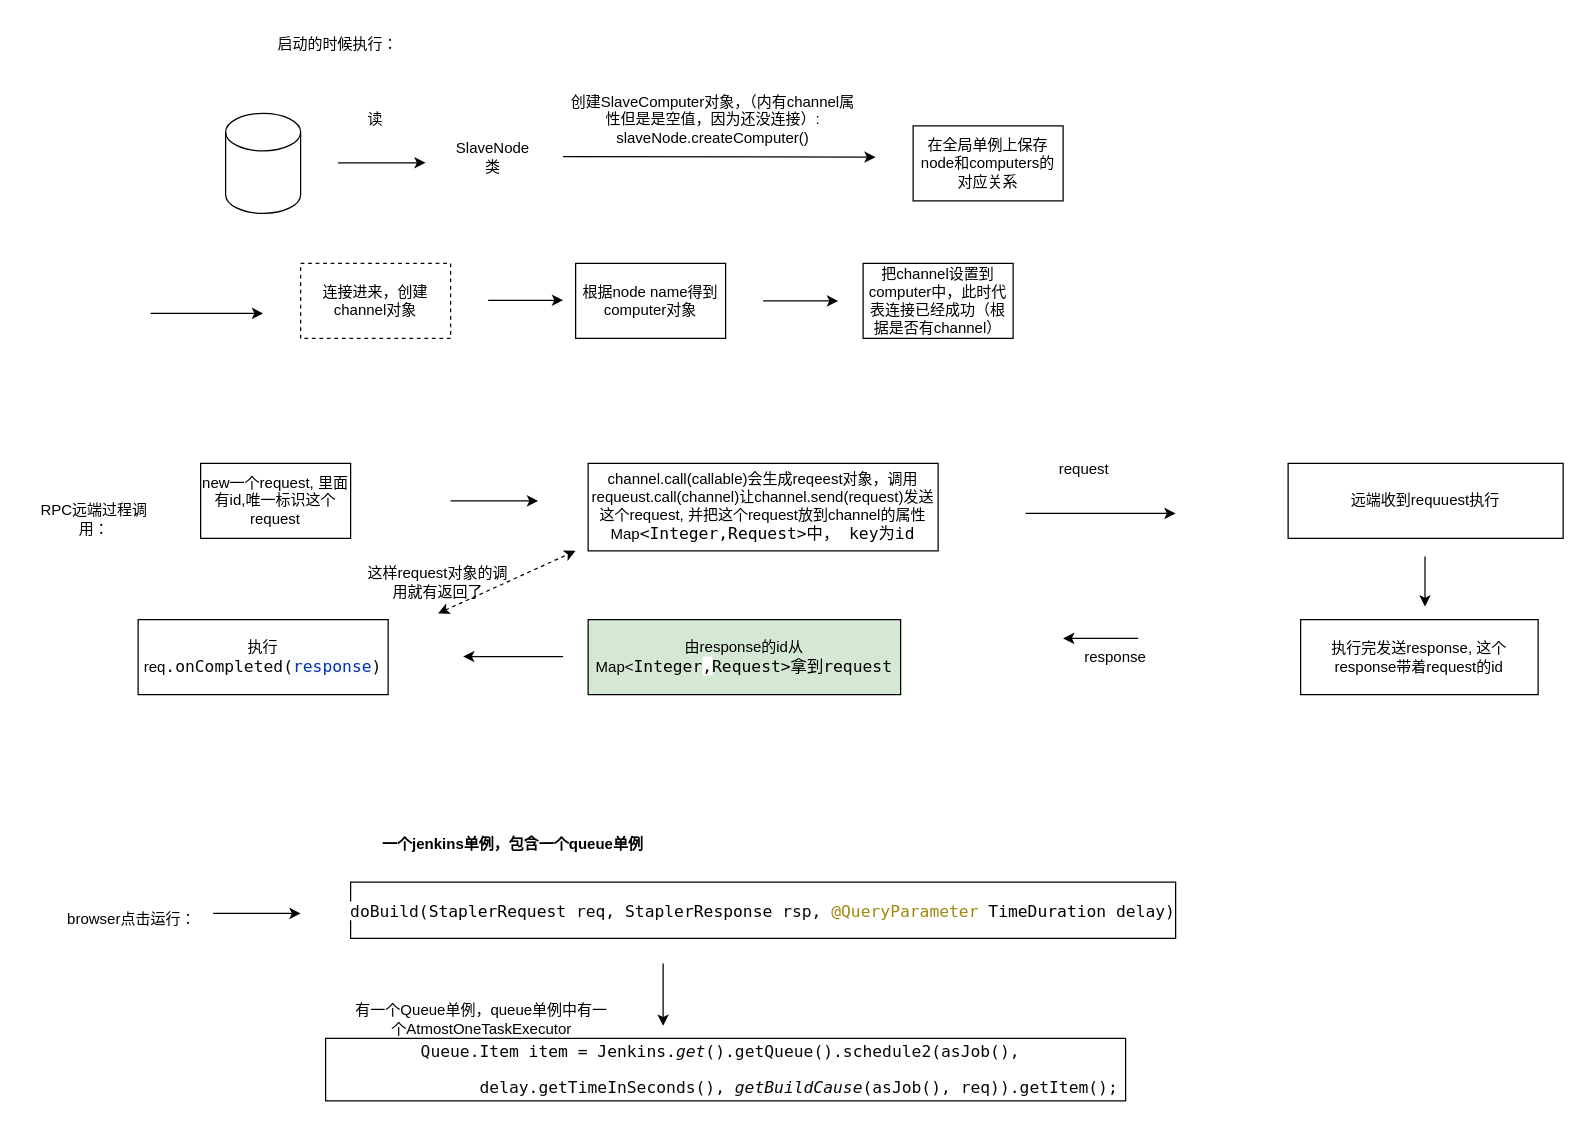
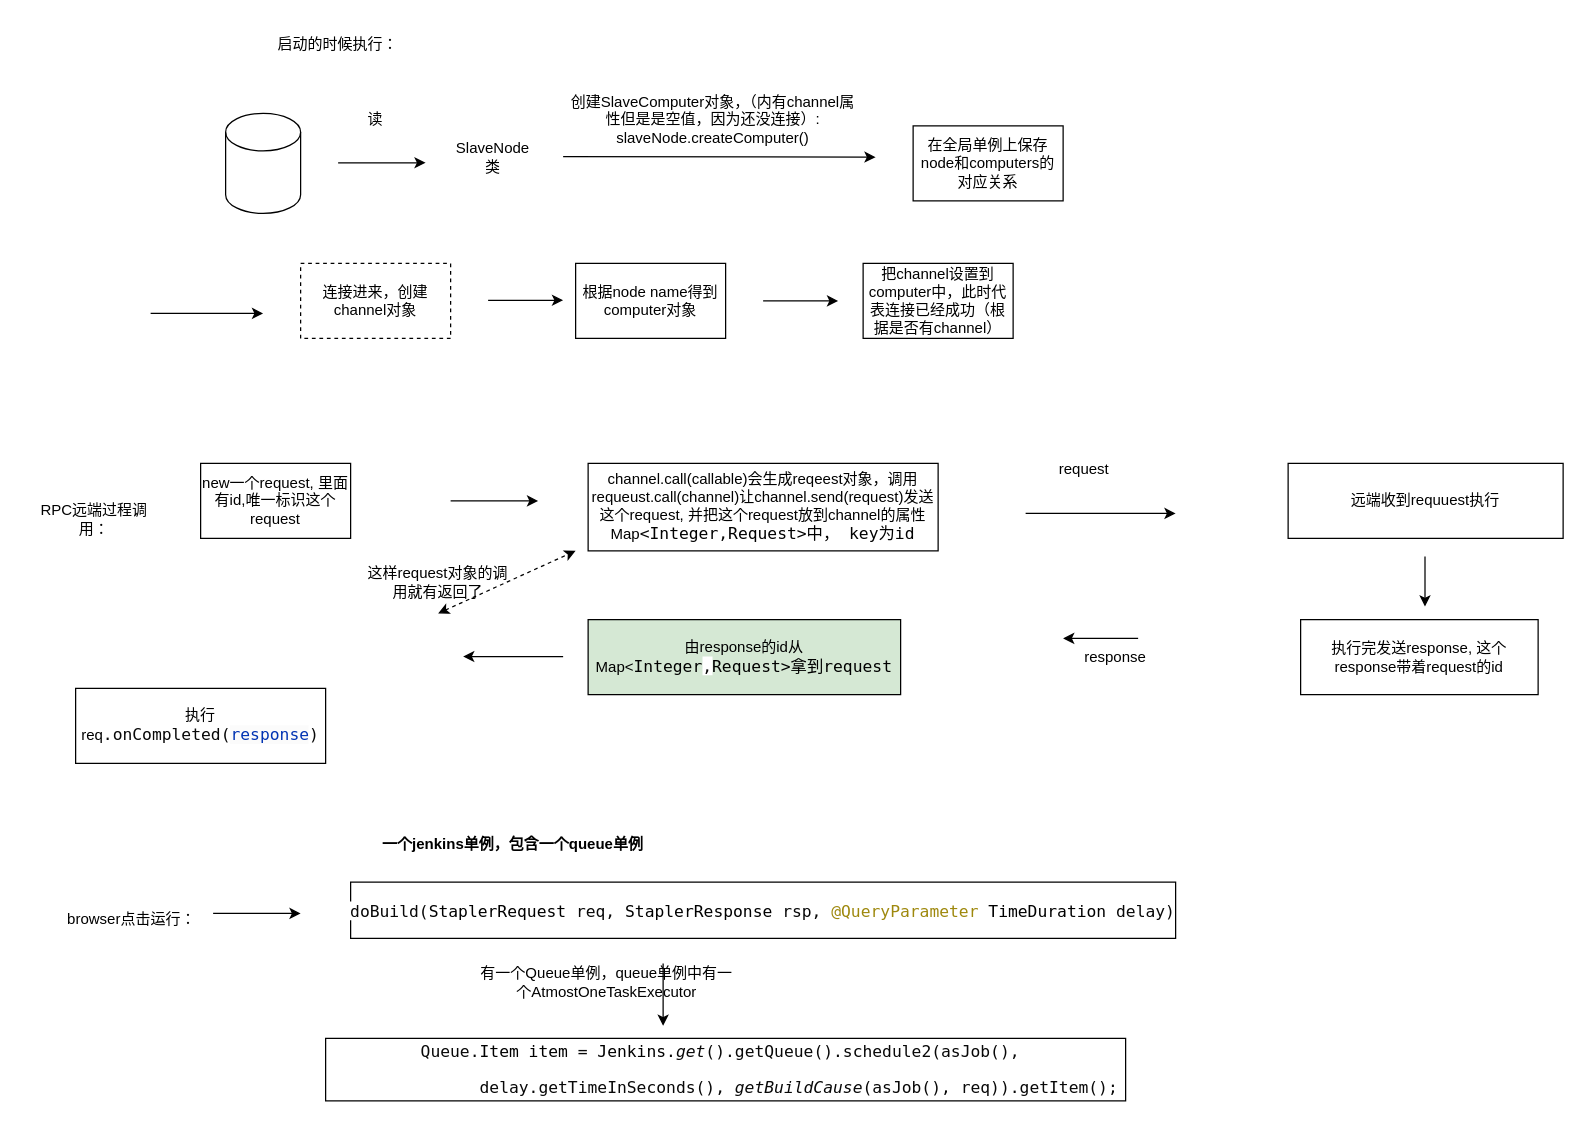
  <mxCell id="0" />
  <mxCell id="1" parent="0" />
  <mxCell id="2" value="" style="shape=cylinder3;whiteSpace=wrap;html=1;boundedLbl=1;backgroundOutline=1;size=15;" parent="1" vertex="1"><mxGeometry x="180" y="90" width="60" height="80" as="geometry" /></mxCell>
  <mxCell id="3" value="" style="endArrow=classic;html=1;rounded=0;" parent="1" edge="1"><mxGeometry width="50" height="50" relative="1" as="geometry"><mxPoint x="270" y="129.5" as="sourcePoint" /><mxPoint x="340" y="129.5" as="targetPoint" /></mxGeometry></mxCell>
  <mxCell id="4" value="SlaveNode类" style="text;html=1;strokeColor=none;fillColor=none;align=center;verticalAlign=middle;whiteSpace=wrap;rounded=0;" parent="1" vertex="1"><mxGeometry x="364" y="110" width="60" height="30" as="geometry" /></mxCell>
  <mxCell id="5" value="读" style="text;html=1;strokeColor=none;fillColor=none;align=center;verticalAlign=middle;whiteSpace=wrap;rounded=0;" parent="1" vertex="1"><mxGeometry x="270" y="80" width="60" height="30" as="geometry" /></mxCell>
  <mxCell id="6" value="" style="endArrow=classic;html=1;rounded=0;" parent="1" edge="1"><mxGeometry width="50" height="50" relative="1" as="geometry"><mxPoint x="450" y="124.5" as="sourcePoint" /><mxPoint x="700" y="125" as="targetPoint" /></mxGeometry></mxCell>
  <mxCell id="7" value="创建SlaveComputer对象，（内有channel属性但是是空值，因为还没连接）: slaveNode.createComputer()" style="text;html=1;strokeColor=none;fillColor=none;align=center;verticalAlign=middle;whiteSpace=wrap;rounded=0;" parent="1" vertex="1"><mxGeometry x="450" y="80" width="240" height="30" as="geometry" /></mxCell>
  <mxCell id="8" value="启动的时候执行：" style="text;html=1;strokeColor=none;fillColor=none;align=center;verticalAlign=middle;whiteSpace=wrap;rounded=0;" parent="1" vertex="1"><mxGeometry x="210" y="20" width="120" height="30" as="geometry" /></mxCell>
  <mxCell id="9" value="在全局单例上保存node和computers的对应关系" style="rounded=0;whiteSpace=wrap;html=1;" parent="1" vertex="1"><mxGeometry x="730" y="100" width="120" height="60" as="geometry" /></mxCell>
  <mxCell id="10" value="" style="endArrow=classic;html=1;rounded=0;" parent="1" edge="1"><mxGeometry width="50" height="50" relative="1" as="geometry"><mxPoint x="120" y="250" as="sourcePoint" /><mxPoint x="210" y="250" as="targetPoint" /></mxGeometry></mxCell>
  <mxCell id="11" value="连接进来，创建channel对象" style="rounded=0;whiteSpace=wrap;html=1;dashed=1;" parent="1" vertex="1"><mxGeometry x="240" y="210" width="120" height="60" as="geometry" /></mxCell>
  <mxCell id="12" value="根据node name得到computer对象" style="rounded=0;whiteSpace=wrap;html=1;" parent="1" vertex="1"><mxGeometry x="460" y="210" width="120" height="60" as="geometry" /></mxCell>
  <mxCell id="13" value="" style="endArrow=classic;html=1;rounded=0;" parent="1" edge="1"><mxGeometry width="50" height="50" relative="1" as="geometry"><mxPoint x="390" y="239.5" as="sourcePoint" /><mxPoint x="450" y="239.5" as="targetPoint" /></mxGeometry></mxCell>
  <mxCell id="14" value="" style="endArrow=classic;html=1;rounded=0;" parent="1" edge="1"><mxGeometry width="50" height="50" relative="1" as="geometry"><mxPoint x="610" y="240" as="sourcePoint" /><mxPoint x="670" y="240" as="targetPoint" /></mxGeometry></mxCell>
  <mxCell id="15" value="把channel设置到computer中，此时代表连接已经成功（根据是否有channel）" style="rounded=0;whiteSpace=wrap;html=1;" parent="1" vertex="1"><mxGeometry x="690" y="210" width="120" height="60" as="geometry" /></mxCell>
  <mxCell id="16" value="" style="endArrow=classic;html=1;rounded=0;" parent="1" edge="1"><mxGeometry width="50" height="50" relative="1" as="geometry"><mxPoint x="360" y="400" as="sourcePoint" /><mxPoint x="430" y="400" as="targetPoint" /></mxGeometry></mxCell>
  <mxCell id="17" value="channel.call(callable)会生成reqeest对象，调用requeust.call(channel)让channel.send(request)发送这个request, 并把这个request放到channel的属性Map&lt;span style=&quot;background-color: rgb(255, 255, 255); color: rgb(8, 8, 8); font-family: &amp;quot;JetBrains Mono&amp;quot;, monospace; font-size: 9.8pt;&quot;&gt;&amp;lt;&lt;/span&gt;&lt;span style=&quot;font-family: &amp;quot;JetBrains Mono&amp;quot;, monospace; font-size: 9.8pt;&quot;&gt;Integer&lt;/span&gt;&lt;span style=&quot;background-color: rgb(255, 255, 255); color: rgb(8, 8, 8); font-family: &amp;quot;JetBrains Mono&amp;quot;, monospace; font-size: 9.8pt;&quot;&gt;,&lt;/span&gt;&lt;span style=&quot;font-family: &amp;quot;JetBrains Mono&amp;quot;, monospace; font-size: 9.8pt;&quot;&gt;Request&amp;gt;中， key为id&lt;/span&gt;" style="rounded=0;whiteSpace=wrap;html=1;" parent="1" vertex="1"><mxGeometry x="470" y="370" width="280" height="70" as="geometry" /></mxCell>
  <mxCell id="18" value="new一个request, 里面有id,唯一标识这个request" style="rounded=0;whiteSpace=wrap;html=1;" parent="1" vertex="1"><mxGeometry x="160" y="370" width="120" height="60" as="geometry" /></mxCell>
  <mxCell id="19" value="远端收到requuest执行" style="rounded=0;whiteSpace=wrap;html=1;" parent="1" vertex="1"><mxGeometry x="1030" y="370" width="220" height="60" as="geometry" /></mxCell>
  <mxCell id="20" value="request" style="text;html=1;strokeColor=none;fillColor=none;align=center;verticalAlign=middle;whiteSpace=wrap;rounded=0;" parent="1" vertex="1"><mxGeometry x="837" y="360" width="60" height="30" as="geometry" /></mxCell>
  <mxCell id="21" value="" style="endArrow=classic;html=1;rounded=0;" parent="1" edge="1"><mxGeometry width="50" height="50" relative="1" as="geometry"><mxPoint x="820" y="410" as="sourcePoint" /><mxPoint x="940" y="410" as="targetPoint" /></mxGeometry></mxCell>
  <mxCell id="22" value="" style="endArrow=classic;html=1;rounded=0;" parent="1" edge="1"><mxGeometry width="50" height="50" relative="1" as="geometry"><mxPoint x="910" y="510" as="sourcePoint" /><mxPoint x="850" y="510" as="targetPoint" /></mxGeometry></mxCell>
  <mxCell id="23" value="response" style="text;html=1;strokeColor=none;fillColor=none;align=center;verticalAlign=middle;whiteSpace=wrap;rounded=0;" parent="1" vertex="1"><mxGeometry x="837" y="510" width="110" height="30" as="geometry" /></mxCell>
  <mxCell id="24" value="执行完发送response, 这个response带着request的id" style="rounded=0;whiteSpace=wrap;html=1;" parent="1" vertex="1"><mxGeometry x="1040" y="495" width="190" height="60" as="geometry" /></mxCell>
  <mxCell id="25" value="" style="endArrow=classic;html=1;rounded=0;" parent="1" edge="1"><mxGeometry width="50" height="50" relative="1" as="geometry"><mxPoint x="1139.5" y="444.5" as="sourcePoint" /><mxPoint x="1139.5" y="484.5" as="targetPoint" /></mxGeometry></mxCell>
  <mxCell id="26" value="由response的id从Map&amp;lt;&lt;span style=&quot;border-color: var(--border-color); font-family: &amp;quot;JetBrains Mono&amp;quot;, monospace; font-size: 9.8pt;&quot;&gt;Integer&lt;/span&gt;&lt;span style=&quot;border-color: var(--border-color); background-color: rgb(255, 255, 255); color: rgb(8, 8, 8); font-family: &amp;quot;JetBrains Mono&amp;quot;, monospace; font-size: 9.8pt;&quot;&gt;,&lt;/span&gt;&lt;span style=&quot;border-color: var(--border-color); font-family: &amp;quot;JetBrains Mono&amp;quot;, monospace; font-size: 9.8pt;&quot;&gt;Request&amp;gt;拿到request&lt;/span&gt;" style="rounded=0;whiteSpace=wrap;html=1;fillColor=#d5e8d4;" parent="1" vertex="1"><mxGeometry x="470" y="495" width="250" height="60" as="geometry" /></mxCell>
  <mxCell id="27" value="" style="endArrow=classic;html=1;rounded=0;" parent="1" edge="1"><mxGeometry width="50" height="50" relative="1" as="geometry"><mxPoint x="450" y="524.5" as="sourcePoint" /><mxPoint x="370" y="524.5" as="targetPoint" /></mxGeometry></mxCell>
- <mxCell id="28" value="执行req&lt;span style=&quot;background-color: rgb(255, 255, 255); color: rgb(8, 8, 8); font-family: &amp;quot;JetBrains Mono&amp;quot;, monospace; font-size: 9.8pt;&quot;&gt;.onCompleted(&lt;/span&gt;&lt;span style=&quot;font-family: &amp;quot;JetBrains Mono&amp;quot;, monospace; font-size: 9.8pt; background-color: rgb(251, 251, 251);&quot;&gt;&lt;font color=&quot;#0033b3&quot;&gt;response&lt;/font&gt;&lt;/span&gt;&lt;span style=&quot;background-color: rgb(255, 255, 255); color: rgb(8, 8, 8); font-family: &amp;quot;JetBrains Mono&amp;quot;, monospace; font-size: 9.8pt;&quot;&gt;)&lt;/span&gt;" style="rounded=0;whiteSpace=wrap;html=1;" parent="1" vertex="1"><mxGeometry x="110" y="495" width="200" height="60" as="geometry" /></mxCell>
+ <mxCell id="28" value="执行req&lt;span style=&quot;background-color: rgb(255, 255, 255); color: rgb(8, 8, 8); font-family: &amp;quot;JetBrains Mono&amp;quot;, monospace; font-size: 9.8pt;&quot;&gt;.onCompleted(&lt;/span&gt;&lt;span style=&quot;font-family: &amp;quot;JetBrains Mono&amp;quot;, monospace; font-size: 9.8pt; background-color: rgb(251, 251, 251);&quot;&gt;&lt;font color=&quot;#0033b3&quot;&gt;response&lt;/font&gt;&lt;/span&gt;&lt;span style=&quot;background-color: rgb(255, 255, 255); color: rgb(8, 8, 8); font-family: &amp;quot;JetBrains Mono&amp;quot;, monospace; font-size: 9.8pt;&quot;&gt;)&lt;/span&gt;" style="rounded=0;whiteSpace=wrap;html=1;" parent="1" vertex="1"><mxGeometry x="60" y="550" width="200" height="60" as="geometry" /></mxCell>
  <mxCell id="29" value="" style="endArrow=classic;startArrow=classic;html=1;rounded=0;dashed=1;" parent="1" edge="1"><mxGeometry width="50" height="50" relative="1" as="geometry"><mxPoint x="350" y="490" as="sourcePoint" /><mxPoint x="460" y="440" as="targetPoint" /></mxGeometry></mxCell>
  <mxCell id="30" value="这样request对象的调用就有返回了" style="text;html=1;strokeColor=none;fillColor=none;align=center;verticalAlign=middle;whiteSpace=wrap;rounded=0;" parent="1" vertex="1"><mxGeometry x="290" y="450" width="120" height="30" as="geometry" /></mxCell>
  <mxCell id="31" value="RPC远端过程调用：" style="text;html=1;strokeColor=none;fillColor=none;align=center;verticalAlign=middle;whiteSpace=wrap;rounded=0;" vertex="1" parent="1"><mxGeometry x="20" y="400" width="110" height="30" as="geometry" /></mxCell>
  <mxCell id="32" value="browser点击运行：" style="text;html=1;strokeColor=none;fillColor=none;align=center;verticalAlign=middle;whiteSpace=wrap;rounded=0;" vertex="1" parent="1"><mxGeometry x="50" y="720" width="110" height="30" as="geometry" /></mxCell>
  <mxCell id="33" value="" style="endArrow=classic;html=1;rounded=0;" edge="1" parent="1"><mxGeometry width="50" height="50" relative="1" as="geometry"><mxPoint x="170" y="730" as="sourcePoint" /><mxPoint x="240" y="730" as="targetPoint" /></mxGeometry></mxCell>
  <mxCell id="34" value="&lt;pre style=&quot;background-color:#ffffff;color:#080808;font-family:'JetBrains Mono',monospace;font-size:9.8pt;&quot;&gt;doBuild(&lt;span style=&quot;color:#000000;&quot;&gt;StaplerRequest &lt;/span&gt;req, &lt;span style=&quot;color:#000000;&quot;&gt;StaplerResponse &lt;/span&gt;rsp, &lt;span style=&quot;color:#9e880d;&quot;&gt;@QueryParameter &lt;/span&gt;&lt;span style=&quot;color:#000000;&quot;&gt;TimeDuration &lt;/span&gt;delay)&lt;/pre&gt;" style="rounded=0;whiteSpace=wrap;html=1;" vertex="1" parent="1"><mxGeometry x="280" y="705" width="660" height="45" as="geometry" /></mxCell>
  <mxCell id="35" value="" style="endArrow=classic;html=1;rounded=0;" edge="1" parent="1"><mxGeometry width="50" height="50" relative="1" as="geometry"><mxPoint x="530" y="770" as="sourcePoint" /><mxPoint x="530" y="820" as="targetPoint" /></mxGeometry></mxCell>
  <mxCell id="36" value="&lt;pre style=&quot;background-color:#ffffff;color:#080808;font-family:'JetBrains Mono',monospace;font-size:9.8pt;&quot;&gt;Queue.&lt;span style=&quot;color:#000000;&quot;&gt;Item item &lt;/span&gt;= &lt;span style=&quot;color:#000000;&quot;&gt;Jenkins&lt;/span&gt;.&lt;span style=&quot;font-style:italic;&quot;&gt;get&lt;/span&gt;().getQueue().schedule2(asJob(), &lt;/pre&gt;&lt;pre style=&quot;background-color:#ffffff;color:#080808;font-family:'JetBrains Mono',monospace;font-size:9.8pt;&quot;&gt;               delay.getTimeInSeconds(), &lt;span style=&quot;font-style:italic;&quot;&gt;getBuildCause&lt;/span&gt;(asJob(), req)).getItem();&lt;/pre&gt;" style="rounded=0;whiteSpace=wrap;html=1;" vertex="1" parent="1"><mxGeometry x="260" y="830" width="640" height="50" as="geometry" /></mxCell>
- <mxCell id="37" value="有一个Queue单例，queue单例中有一个AtmostOneTaskExecutor" style="text;html=1;strokeColor=none;fillColor=none;align=center;verticalAlign=middle;whiteSpace=wrap;rounded=0;" vertex="1" parent="1"><mxGeometry x="280" y="800" width="210" height="30" as="geometry" /></mxCell>
+ <mxCell id="37" value="有一个Queue单例，queue单例中有一个AtmostOneTaskExecutor" style="text;html=1;strokeColor=none;fillColor=none;align=center;verticalAlign=middle;whiteSpace=wrap;rounded=0;" vertex="1" parent="1"><mxGeometry x="380" y="770" width="210" height="30" as="geometry" /></mxCell>
  <mxCell id="38" value="&lt;b&gt;一个jenkins单例，包含一个queue单例&lt;/b&gt;" style="text;html=1;strokeColor=none;fillColor=none;align=center;verticalAlign=middle;whiteSpace=wrap;rounded=0;" vertex="1" parent="1"><mxGeometry x="270" y="660" width="280" height="30" as="geometry" /></mxCell>
